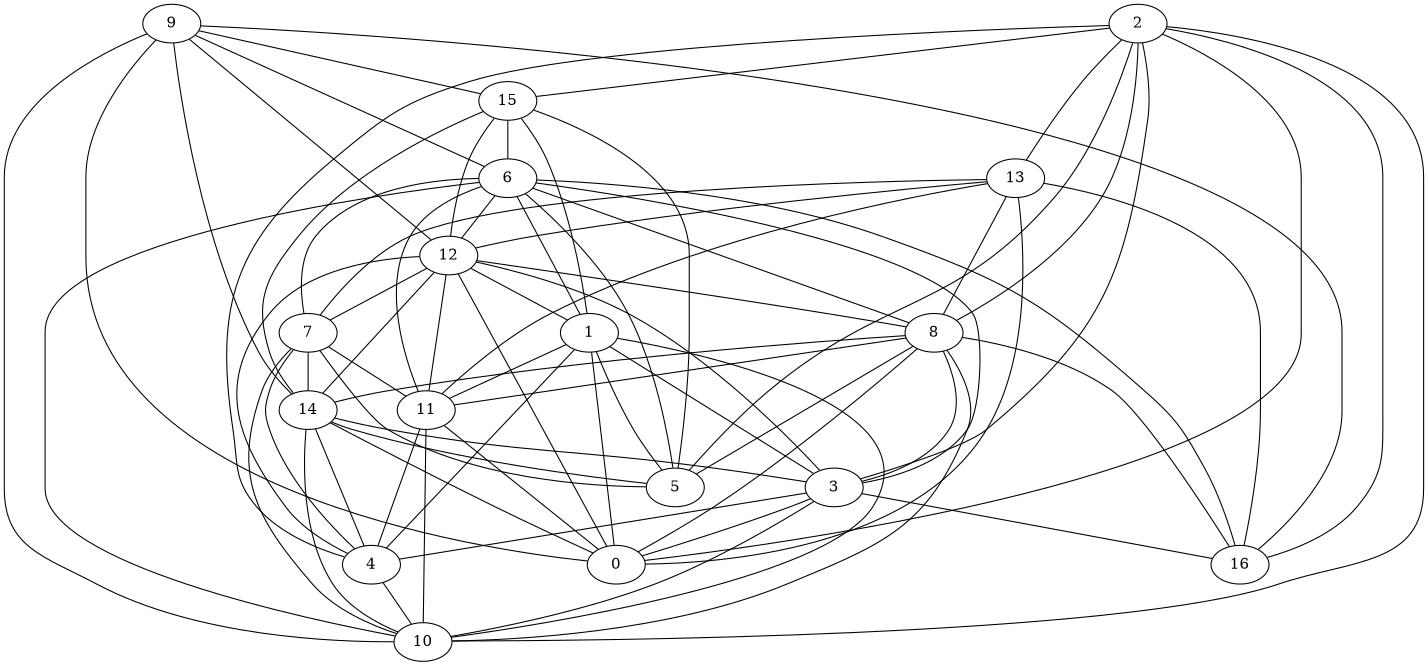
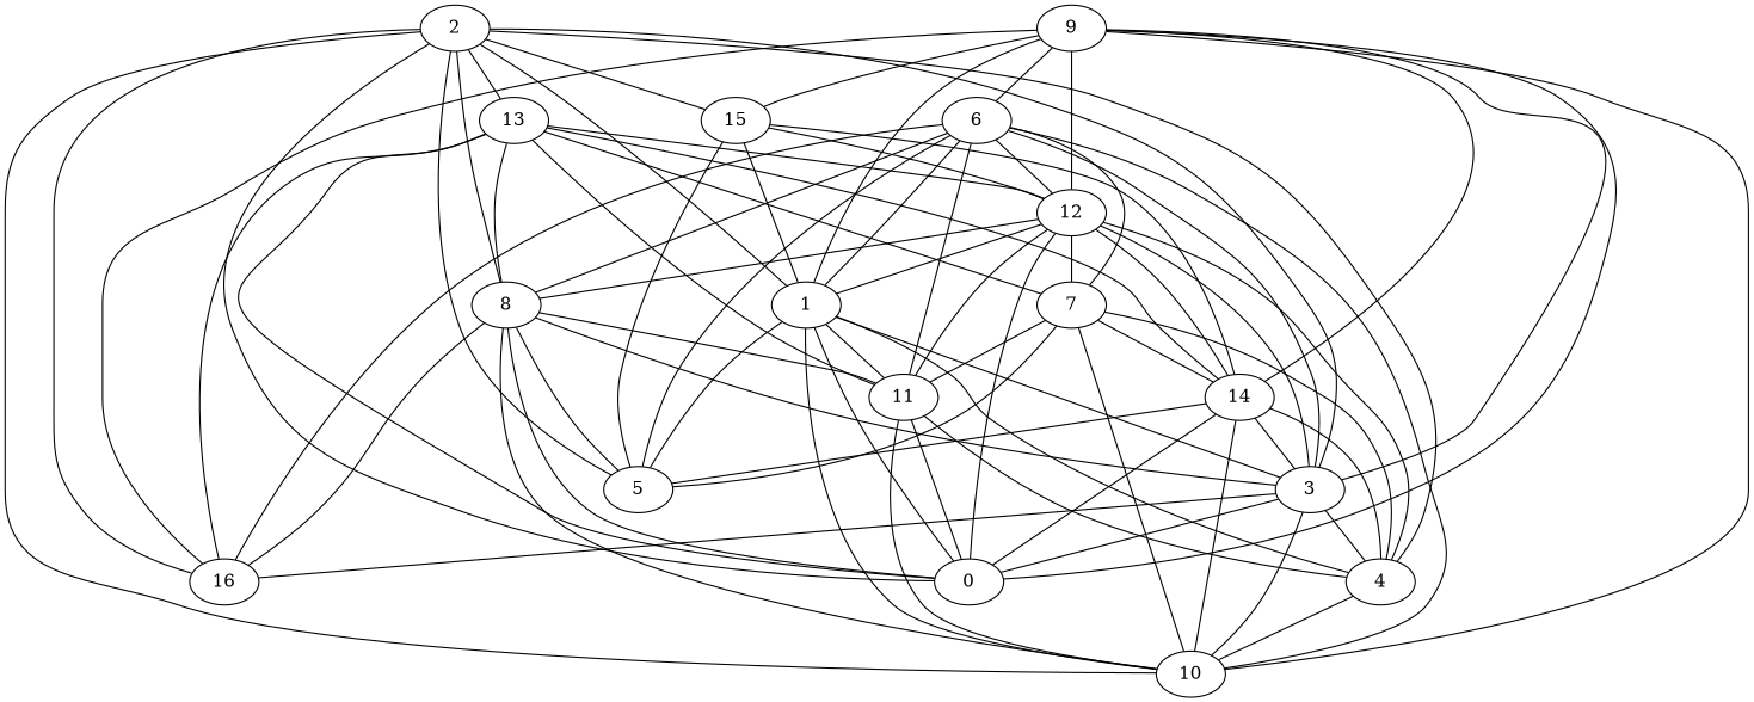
  strict graph {
    2
    13
    15
    8
    1
    5
    3
    4
    10
    0
    16
    7
    12
    11
    14
    6
    9
    2 -- 13
    2 -- 15
    2 -- 8
+   2 -- 1
    2 -- 5
    2 -- 3
    2 -- 4
    2 -- 10
    2 -- 0
    2 -- 16
    13 -- 8
    13 -- 0
    13 -- 16
    13 -- 7
    13 -- 12
    13 -- 11
    15 -- 1
    15 -- 5
    15 -- 12
    15 -- 14
-   15 -- 6
    8 -- 5
    8 -- 3
    8 -- 10
    8 -- 0
    8 -- 16
    8 -- 11
-   8 -- 14
+   13 -- 14
    1 -- 5
    1 -- 3
    1 -- 4
    1 -- 10
    1 -- 0
    1 -- 11
    3 -- 4
    3 -- 10
    3 -- 0
    3 -- 16
    4 -- 10
    7 -- 5
    7 -- 4
    7 -- 10
    7 -- 11
    7 -- 14
    12 -- 8
    12 -- 1
    12 -- 3
    12 -- 4
    12 -- 0
    12 -- 7
    12 -- 11
    12 -- 14
    11 -- 4
    11 -- 10
    11 -- 0
    14 -- 5
    14 -- 3
    14 -- 4
    14 -- 10
    14 -- 0
    6 -- 8
    6 -- 1
    6 -- 5
    6 -- 3
    6 -- 10
    6 -- 16
    6 -- 7
    6 -- 12
    6 -- 11
    9 -- 15
+   9 -- 1
+   9 -- 3
    9 -- 10
    9 -- 0
    9 -- 16
    9 -- 12
    9 -- 14
    9 -- 6
  }
